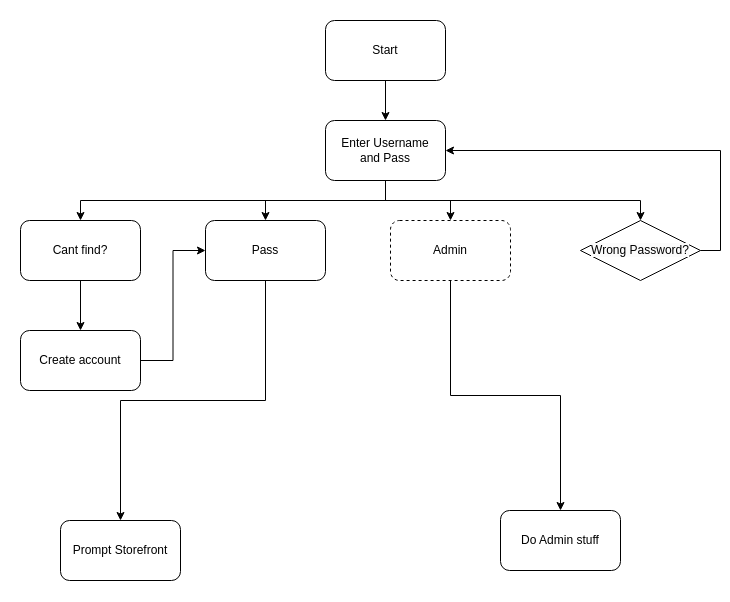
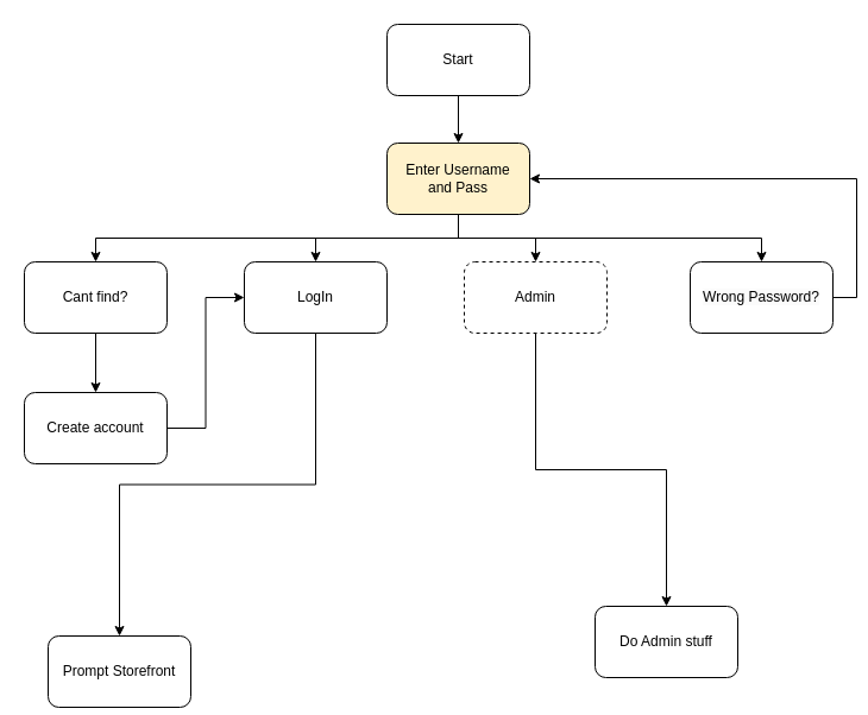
  <mxCell id="0" />
  <mxCell id="1" parent="0" />
  <mxCell id="2" style="edgeStyle=orthogonalEdgeStyle;rounded=0;orthogonalLoop=1;jettySize=auto;html=1;exitX=0.5;exitY=1;exitDx=0;exitDy=0;entryX=0.5;entryY=0;entryDx=0;entryDy=0;" edge="1" parent="1" source="3" target="8"><mxGeometry relative="1" as="geometry" /></mxCell>
  <mxCell id="3" value="Start" style="rounded=1;whiteSpace=wrap;html=1;" vertex="1" parent="1"><mxGeometry x="325" y="20" width="120" height="60" as="geometry" /></mxCell>
  <mxCell id="4" style="edgeStyle=orthogonalEdgeStyle;rounded=0;orthogonalLoop=1;jettySize=auto;html=1;exitX=0.5;exitY=1;exitDx=0;exitDy=0;entryX=0.5;entryY=0;entryDx=0;entryDy=0;" edge="1" parent="1" source="8" target="12"><mxGeometry relative="1" as="geometry" /></mxCell>
  <mxCell id="5" style="edgeStyle=orthogonalEdgeStyle;rounded=0;orthogonalLoop=1;jettySize=auto;html=1;exitX=0.5;exitY=1;exitDx=0;exitDy=0;" edge="1" parent="1" source="8" target="10"><mxGeometry relative="1" as="geometry" /></mxCell>
  <mxCell id="6" style="edgeStyle=orthogonalEdgeStyle;rounded=0;orthogonalLoop=1;jettySize=auto;html=1;exitX=0.5;exitY=1;exitDx=0;exitDy=0;entryX=0.5;entryY=0;entryDx=0;entryDy=0;" edge="1" parent="1" source="8" target="14"><mxGeometry relative="1" as="geometry" /></mxCell>
  <mxCell id="7" style="edgeStyle=orthogonalEdgeStyle;rounded=0;orthogonalLoop=1;jettySize=auto;html=1;exitX=0.5;exitY=1;exitDx=0;exitDy=0;entryX=0.5;entryY=0;entryDx=0;entryDy=0;" edge="1" parent="1" source="8" target="18"><mxGeometry relative="1" as="geometry" /></mxCell>
- <mxCell id="8" value="Enter Username&lt;br&gt;and Pass" style="rounded=1;whiteSpace=wrap;html=1;" vertex="1" parent="1"><mxGeometry x="325" y="120" width="120" height="60" as="geometry" /></mxCell>
+ <mxCell id="8" value="Enter Username&lt;br&gt;and Pass" style="rounded=1;whiteSpace=wrap;html=1;fillColor=#fff2cc;" vertex="1" parent="1"><mxGeometry x="325" y="120" width="120" height="60" as="geometry" /></mxCell>
  <mxCell id="9" style="edgeStyle=orthogonalEdgeStyle;rounded=0;orthogonalLoop=1;jettySize=auto;html=1;exitX=0.5;exitY=1;exitDx=0;exitDy=0;entryX=0.5;entryY=0;entryDx=0;entryDy=0;" edge="1" parent="1" source="10" target="16"><mxGeometry relative="1" as="geometry" /></mxCell>
  <mxCell id="10" value="Cant find?" style="rounded=1;whiteSpace=wrap;html=1;" vertex="1" parent="1"><mxGeometry x="20" y="220" width="120" height="60" as="geometry" /></mxCell>
  <mxCell id="11" style="edgeStyle=orthogonalEdgeStyle;rounded=0;orthogonalLoop=1;jettySize=auto;html=1;exitX=0.5;exitY=1;exitDx=0;exitDy=0;" edge="1" parent="1" source="12" target="19"><mxGeometry relative="1" as="geometry"><mxPoint x="120" y="550" as="targetPoint" /></mxGeometry></mxCell>
- <mxCell id="12" value="Pass" style="rounded=1;whiteSpace=wrap;html=1;" vertex="1" parent="1"><mxGeometry x="205" y="220" width="120" height="60" as="geometry" /></mxCell>
+ <mxCell id="12" value="LogIn" style="rounded=1;whiteSpace=wrap;html=1;" vertex="1" parent="1"><mxGeometry x="205" y="220" width="120" height="60" as="geometry" /></mxCell>
  <mxCell id="13" style="edgeStyle=orthogonalEdgeStyle;rounded=0;orthogonalLoop=1;jettySize=auto;html=1;exitX=0.5;exitY=1;exitDx=0;exitDy=0;" edge="1" parent="1" source="14" target="20"><mxGeometry relative="1" as="geometry" /></mxCell>
  <mxCell id="14" value="Admin" style="rounded=1;whiteSpace=wrap;html=1;dashed=1;" vertex="1" parent="1"><mxGeometry x="390" y="220" width="120" height="60" as="geometry" /></mxCell>
  <mxCell id="15" style="edgeStyle=orthogonalEdgeStyle;rounded=0;orthogonalLoop=1;jettySize=auto;html=1;exitX=1;exitY=0.5;exitDx=0;exitDy=0;entryX=0;entryY=0.5;entryDx=0;entryDy=0;" edge="1" parent="1" source="16" target="12"><mxGeometry relative="1" as="geometry" /></mxCell>
  <mxCell id="16" value="Create account" style="rounded=1;whiteSpace=wrap;html=1;" vertex="1" parent="1"><mxGeometry x="20" y="330" width="120" height="60" as="geometry" /></mxCell>
  <mxCell id="17" style="edgeStyle=orthogonalEdgeStyle;rounded=0;orthogonalLoop=1;jettySize=auto;html=1;exitX=1;exitY=0.5;exitDx=0;exitDy=0;entryX=1;entryY=0.5;entryDx=0;entryDy=0;" edge="1" parent="1" source="18" target="8"><mxGeometry relative="1" as="geometry" /></mxCell>
- <mxCell id="18" value="&lt;span style=&quot;color: rgb(0, 0, 0); font-family: Helvetica; font-size: 12px; font-style: normal; font-variant-ligatures: normal; font-variant-caps: normal; font-weight: 400; letter-spacing: normal; orphans: 2; text-align: center; text-indent: 0px; text-transform: none; widows: 2; word-spacing: 0px; -webkit-text-stroke-width: 0px; background-color: rgb(251, 251, 251); text-decoration-thickness: initial; text-decoration-style: initial; text-decoration-color: initial; float: none; display: inline !important;&quot;&gt;Wrong Password?&lt;/span&gt;" style="rhombus;whiteSpace=wrap;html=1;" vertex="1" parent="1"><mxGeometry x="580" y="220" width="120" height="60" as="geometry" /></mxCell>
- <mxCell id="19" value="Prompt Storefront" style="rounded=1;whiteSpace=wrap;html=1;" vertex="1" parent="1"><mxGeometry x="60" y="520" width="120" height="60" as="geometry" /></mxCell>
+ <mxCell id="18" value="&lt;span style=&quot;color: rgb(0, 0, 0); font-family: Helvetica; font-size: 12px; font-style: normal; font-variant-ligatures: normal; font-variant-caps: normal; font-weight: 400; letter-spacing: normal; orphans: 2; text-align: center; text-indent: 0px; text-transform: none; widows: 2; word-spacing: 0px; -webkit-text-stroke-width: 0px; background-color: rgb(251, 251, 251); text-decoration-thickness: initial; text-decoration-style: initial; text-decoration-color: initial; float: none; display: inline !important;&quot;&gt;Wrong Password?&lt;/span&gt;" style="rounded=1;whiteSpace=wrap;html=1;" vertex="1" parent="1"><mxGeometry x="580" y="220" width="120" height="60" as="geometry" /></mxCell>
+ <mxCell id="19" value="Prompt Storefront" style="rounded=1;whiteSpace=wrap;html=1;" vertex="1" parent="1"><mxGeometry x="40" y="535" width="120" height="60" as="geometry" /></mxCell>
  <mxCell id="20" value="Do Admin stuff" style="rounded=1;whiteSpace=wrap;html=1;" vertex="1" parent="1"><mxGeometry x="500" y="510" width="120" height="60" as="geometry" /></mxCell>
